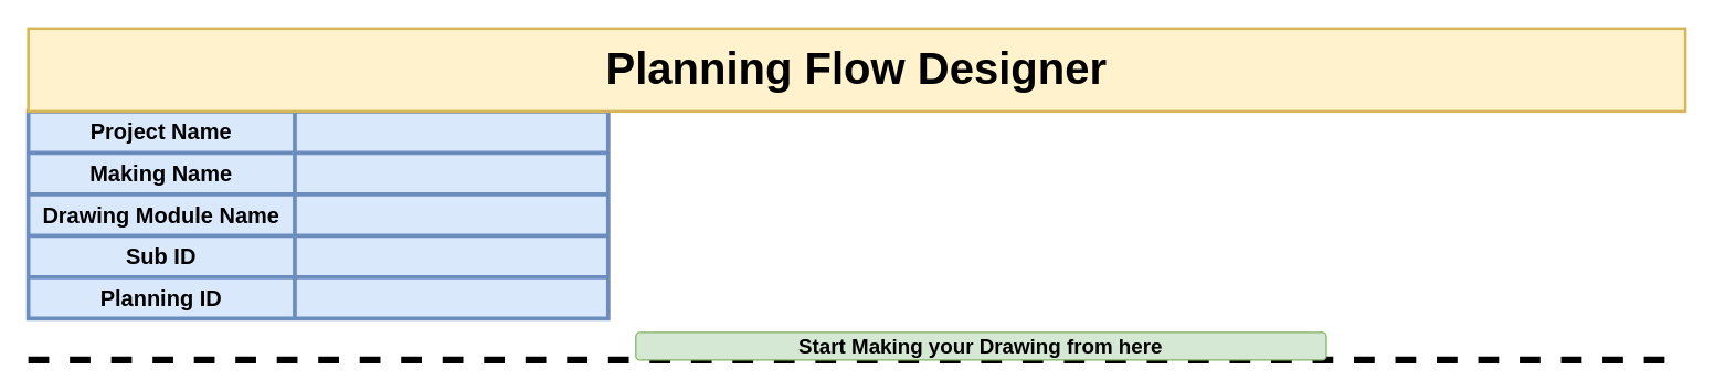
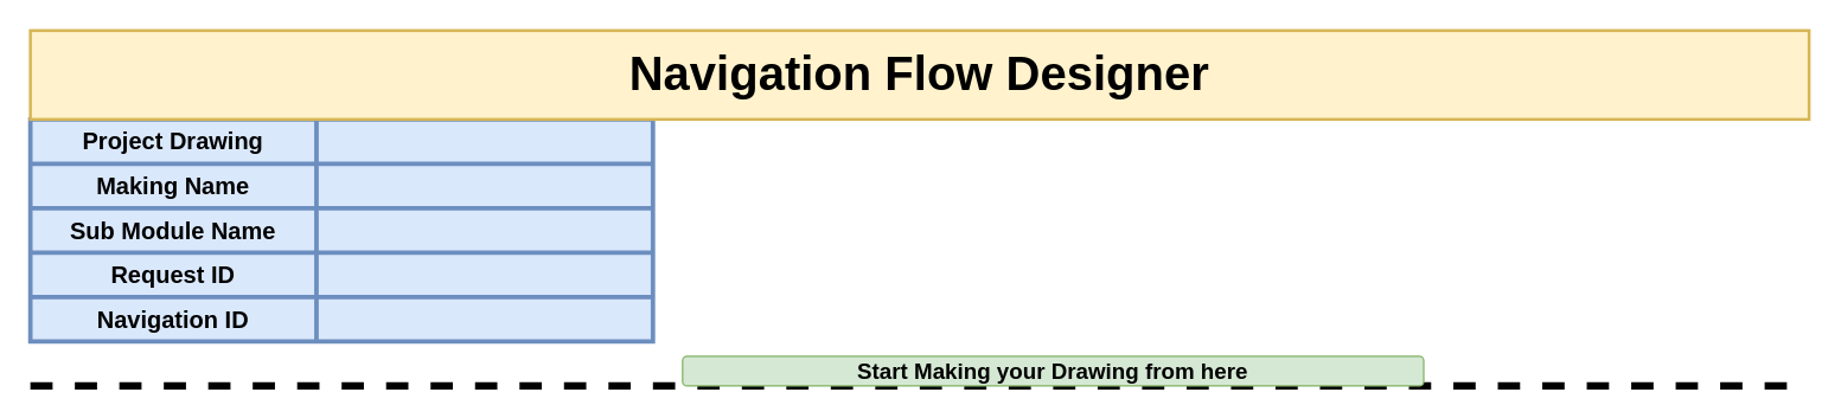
  <mxCell id="0" />
  <mxCell id="1" parent="0" />
  <mxCell id="2" value="" style="shape=table;startSize=0;container=1;collapsible=0;childLayout=tableLayout;fontSize=16;fontStyle=1;fillColor=#dae8fc;strokeColor=#6c8ebf;strokeWidth=3;" parent="1" vertex="1"><mxGeometry y="80" width="420" height="150" as="geometry" x="20" /></mxCell>
  <mxCell id="3" value="" style="shape=tableRow;horizontal=0;startSize=0;swimlaneHead=0;swimlaneBody=0;strokeColor=inherit;top=0;left=0;bottom=0;right=0;collapsible=0;dropTarget=0;fillColor=none;points=[[0,0.5],[1,0.5]];portConstraint=eastwest;fontSize=16;" parent="2" vertex="1"><mxGeometry width="420" height="30" as="geometry" /></mxCell>
- <mxCell id="4" value="&lt;b&gt;Project Name&lt;/b&gt;" style="shape=partialRectangle;html=1;whiteSpace=wrap;connectable=0;strokeColor=inherit;overflow=hidden;fillColor=none;top=0;left=0;bottom=0;right=0;pointerEvents=1;fontSize=16;" parent="3" vertex="1"><mxGeometry width="193" height="30" as="geometry"><mxRectangle width="193" height="30" as="alternateBounds" /></mxGeometry></mxCell>
+ <mxCell id="4" value="&lt;b&gt;Project Drawing&lt;/b&gt;" style="shape=partialRectangle;html=1;whiteSpace=wrap;connectable=0;strokeColor=inherit;overflow=hidden;fillColor=none;top=0;left=0;bottom=0;right=0;pointerEvents=1;fontSize=16;" parent="3" vertex="1"><mxGeometry width="193" height="30" as="geometry"><mxRectangle width="193" height="30" as="alternateBounds" /></mxGeometry></mxCell>
  <mxCell id="5" value="" style="shape=partialRectangle;html=1;whiteSpace=wrap;connectable=0;strokeColor=inherit;overflow=hidden;fillColor=none;top=0;left=0;bottom=0;right=0;pointerEvents=1;fontSize=16;" parent="3" vertex="1"><mxGeometry x="193" width="227" height="30" as="geometry"><mxRectangle width="227" height="30" as="alternateBounds" /></mxGeometry></mxCell>
  <mxCell id="6" value="" style="shape=tableRow;horizontal=0;startSize=0;swimlaneHead=0;swimlaneBody=0;strokeColor=inherit;top=0;left=0;bottom=0;right=0;collapsible=0;dropTarget=0;fillColor=none;points=[[0,0.5],[1,0.5]];portConstraint=eastwest;fontSize=16;" parent="2" vertex="1"><mxGeometry y="30" width="420" height="30" as="geometry" /></mxCell>
  <mxCell id="7" value="&lt;b&gt;Making Name&lt;/b&gt;" style="shape=partialRectangle;html=1;whiteSpace=wrap;connectable=0;strokeColor=inherit;overflow=hidden;fillColor=none;top=0;left=0;bottom=0;right=0;pointerEvents=1;fontSize=16;" parent="6" vertex="1"><mxGeometry width="193" height="30" as="geometry"><mxRectangle width="193" height="30" as="alternateBounds" /></mxGeometry></mxCell>
  <mxCell id="8" value="" style="shape=partialRectangle;html=1;whiteSpace=wrap;connectable=0;strokeColor=inherit;overflow=hidden;fillColor=none;top=0;left=0;bottom=0;right=0;pointerEvents=1;fontSize=16;" parent="6" vertex="1"><mxGeometry x="193" width="227" height="30" as="geometry"><mxRectangle width="227" height="30" as="alternateBounds" /></mxGeometry></mxCell>
  <mxCell id="9" value="" style="shape=tableRow;horizontal=0;startSize=0;swimlaneHead=0;swimlaneBody=0;strokeColor=inherit;top=0;left=0;bottom=0;right=0;collapsible=0;dropTarget=0;fillColor=none;points=[[0,0.5],[1,0.5]];portConstraint=eastwest;fontSize=16;" parent="2" vertex="1"><mxGeometry y="60" width="420" height="30" as="geometry" /></mxCell>
- <mxCell id="10" value="&lt;b&gt;Drawing Module Name&lt;/b&gt;" style="shape=partialRectangle;html=1;whiteSpace=wrap;connectable=0;strokeColor=inherit;overflow=hidden;fillColor=none;top=0;left=0;bottom=0;right=0;pointerEvents=1;fontSize=16;" parent="9" vertex="1"><mxGeometry width="193" height="30" as="geometry"><mxRectangle width="193" height="30" as="alternateBounds" /></mxGeometry></mxCell>
+ <mxCell id="10" value="&lt;b&gt;Sub Module Name&lt;/b&gt;" style="shape=partialRectangle;html=1;whiteSpace=wrap;connectable=0;strokeColor=inherit;overflow=hidden;fillColor=none;top=0;left=0;bottom=0;right=0;pointerEvents=1;fontSize=16;" parent="9" vertex="1"><mxGeometry width="193" height="30" as="geometry"><mxRectangle width="193" height="30" as="alternateBounds" /></mxGeometry></mxCell>
  <mxCell id="11" value="" style="shape=partialRectangle;html=1;whiteSpace=wrap;connectable=0;strokeColor=inherit;overflow=hidden;fillColor=none;top=0;left=0;bottom=0;right=0;pointerEvents=1;fontSize=16;" parent="9" vertex="1"><mxGeometry x="193" width="227" height="30" as="geometry"><mxRectangle width="227" height="30" as="alternateBounds" /></mxGeometry></mxCell>
  <mxCell id="12" style="shape=tableRow;horizontal=0;startSize=0;swimlaneHead=0;swimlaneBody=0;strokeColor=inherit;top=0;left=0;bottom=0;right=0;collapsible=0;dropTarget=0;fillColor=none;points=[[0,0.5],[1,0.5]];portConstraint=eastwest;fontSize=16;" parent="2" vertex="1"><mxGeometry y="90" width="420" height="30" as="geometry" /></mxCell>
- <mxCell id="13" value="Sub ID" style="shape=partialRectangle;html=1;whiteSpace=wrap;connectable=0;strokeColor=inherit;overflow=hidden;fillColor=none;top=0;left=0;bottom=0;right=0;pointerEvents=1;fontSize=16;fontStyle=1" parent="12" vertex="1"><mxGeometry width="193" height="30" as="geometry"><mxRectangle width="193" height="30" as="alternateBounds" /></mxGeometry></mxCell>
+ <mxCell id="13" value="Request ID" style="shape=partialRectangle;html=1;whiteSpace=wrap;connectable=0;strokeColor=inherit;overflow=hidden;fillColor=none;top=0;left=0;bottom=0;right=0;pointerEvents=1;fontSize=16;fontStyle=1" parent="12" vertex="1"><mxGeometry width="193" height="30" as="geometry"><mxRectangle width="193" height="30" as="alternateBounds" /></mxGeometry></mxCell>
  <mxCell id="14" style="shape=partialRectangle;html=1;whiteSpace=wrap;connectable=0;strokeColor=inherit;overflow=hidden;fillColor=none;top=0;left=0;bottom=0;right=0;pointerEvents=1;fontSize=16;" parent="12" vertex="1"><mxGeometry x="193" width="227" height="30" as="geometry"><mxRectangle width="227" height="30" as="alternateBounds" /></mxGeometry></mxCell>
  <mxCell id="15" style="shape=tableRow;horizontal=0;startSize=0;swimlaneHead=0;swimlaneBody=0;strokeColor=inherit;top=0;left=0;bottom=0;right=0;collapsible=0;dropTarget=0;fillColor=none;points=[[0,0.5],[1,0.5]];portConstraint=eastwest;fontSize=16;" parent="2" vertex="1"><mxGeometry y="120" width="420" height="30" as="geometry" /></mxCell>
- <mxCell id="16" value="Planning ID" style="shape=partialRectangle;html=1;whiteSpace=wrap;connectable=0;strokeColor=inherit;overflow=hidden;fillColor=none;top=0;left=0;bottom=0;right=0;pointerEvents=1;fontSize=16;fontStyle=1" parent="15" vertex="1"><mxGeometry width="193" height="30" as="geometry"><mxRectangle width="193" height="30" as="alternateBounds" /></mxGeometry></mxCell>
+ <mxCell id="16" value="Navigation ID" style="shape=partialRectangle;html=1;whiteSpace=wrap;connectable=0;strokeColor=inherit;overflow=hidden;fillColor=none;top=0;left=0;bottom=0;right=0;pointerEvents=1;fontSize=16;fontStyle=1" parent="15" vertex="1"><mxGeometry width="193" height="30" as="geometry"><mxRectangle width="193" height="30" as="alternateBounds" /></mxGeometry></mxCell>
  <mxCell id="17" style="shape=partialRectangle;html=1;whiteSpace=wrap;connectable=0;strokeColor=inherit;overflow=hidden;fillColor=none;top=0;left=0;bottom=0;right=0;pointerEvents=1;fontSize=16;" parent="15" vertex="1"><mxGeometry x="193" width="227" height="30" as="geometry"><mxRectangle width="227" height="30" as="alternateBounds" /></mxGeometry></mxCell>
- <mxCell id="18" value="&lt;span style=&quot;font-size: 32px;&quot;&gt;&lt;b&gt;Planning Flow Designer&lt;/b&gt;&lt;/span&gt;" style="rounded=0;whiteSpace=wrap;html=1;fillColor=#fff2cc;strokeColor=#d6b656;strokeWidth=2;" parent="1" vertex="1"><mxGeometry width="1200" height="60" as="geometry" x="20" y="20" /></mxCell>
+ <mxCell id="18" value="&lt;span style=&quot;font-size: 32px;&quot;&gt;&lt;b&gt;Navigation Flow Designer&lt;/b&gt;&lt;/span&gt;" style="rounded=0;whiteSpace=wrap;html=1;fillColor=#fff2cc;strokeColor=#d6b656;strokeWidth=2;" parent="1" vertex="1"><mxGeometry width="1200" height="60" as="geometry" x="20" y="20" /></mxCell>
  <mxCell id="19" value="" style="endArrow=none;dashed=1;html=1;rounded=0;strokeWidth=5;" parent="1" edge="1"><mxGeometry width="50" height="50" relative="1" as="geometry"><mxPoint y="260" as="sourcePoint" x="20" /><mxPoint x="1220" y="260" as="targetPoint" /></mxGeometry></mxCell>
  <mxCell id="20" value="Start Making your Drawing from here" style="whiteSpace=wrap;html=1;fillColor=#d5e8d4;strokeColor=#82b366;fontStyle=1;fontSize=15;rounded=1;" parent="1" vertex="1"><mxGeometry x="460" y="240" width="500" height="20" as="geometry" /></mxCell>
